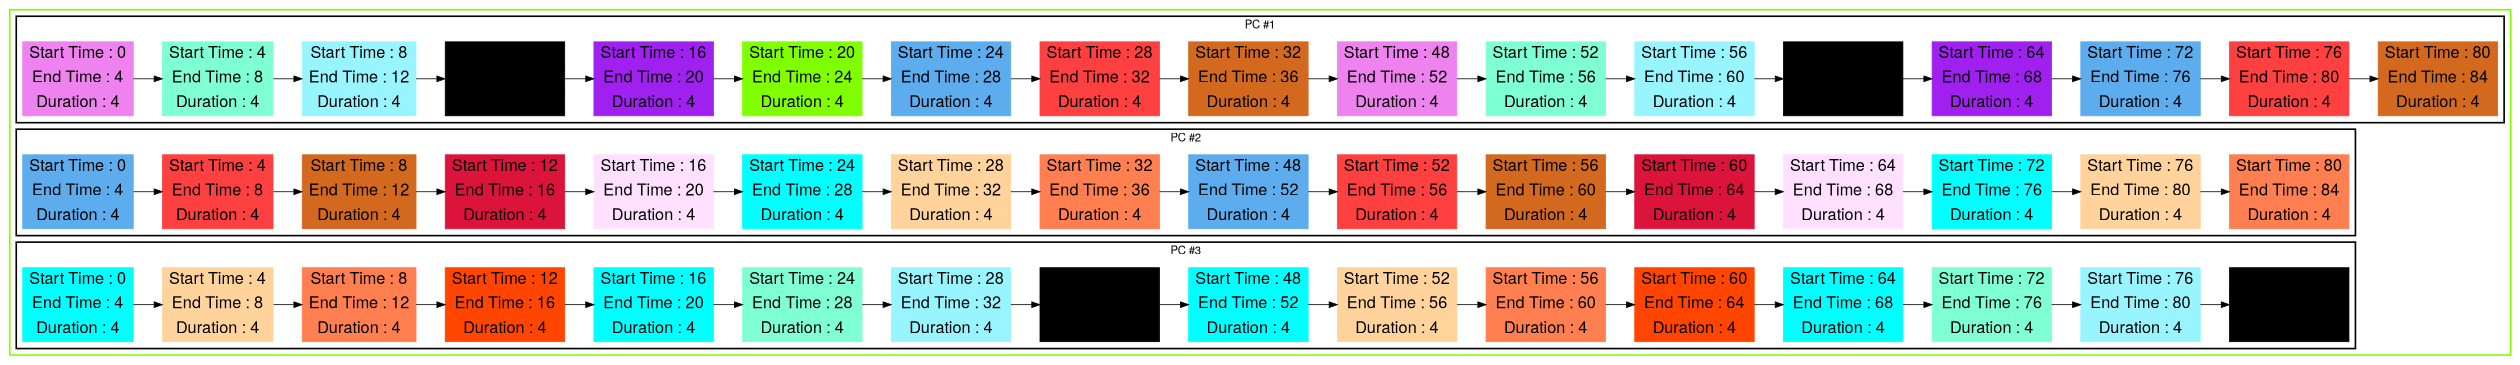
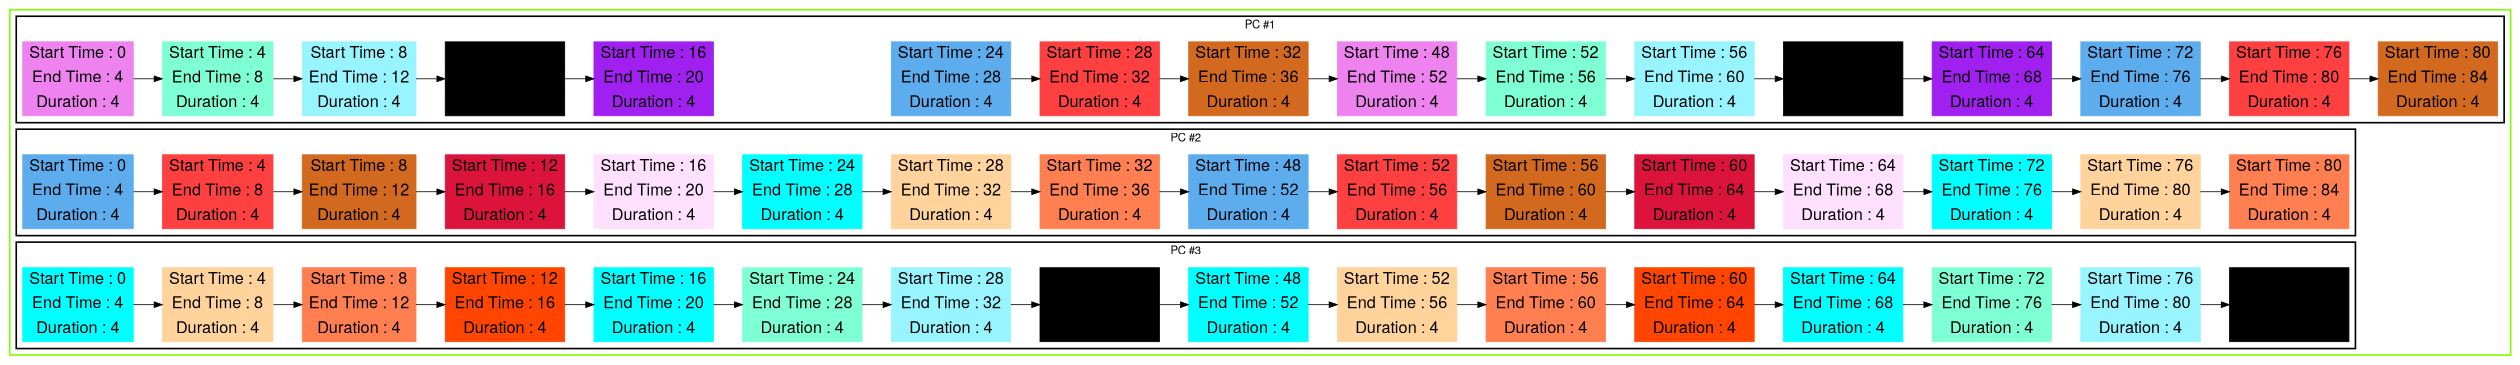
  digraph {
    fontname="Helvetica,Arial,sans-serif"
    rankdir=LR
    node [color=aquamarine fontname="Helvetica,Arial,sans-serif" fontsize=20 shape=record style=filled]
    edge [fontname="Helvetica,Arial,sans-serif"]
    n1 [color=violet label="Start Time : 0 | End Time : 4 | Duration : 4"]
    n2 [label="Start Time : 4 | End Time : 8 | Duration : 4"]
    n3 [color=cadetblue1 label="Start Time : 8 | End Time : 12 | Duration : 4"]
    n4 [color=cornflower label="Start Time : 12 | End Time : 16 | Duration : 4"]
    n5 [color=x11purple label="Start Time : 16 | End Time : 20 | Duration : 4"]
-   n6 [color=chartreuse label="Start Time : 20 | End Time : 24 | Duration : 4"]
    n7 [color=steelblue2 label="Start Time : 24 | End Time : 28 | Duration : 4"]
    n8 [color=brown1 label="Start Time : 28 | End Time : 32 | Duration : 4"]
    n9 [color=chocolate label="Start Time : 32 | End Time : 36 | Duration : 4"]
    n10 [color=violet label="Start Time : 48 | End Time : 52 | Duration : 4"]
    n11 [label="Start Time : 52 | End Time : 56 | Duration : 4"]
    n12 [color=cadetblue1 label="Start Time : 56 | End Time : 60 | Duration : 4"]
    n13 [color=cornflower label="Start Time : 60 | End Time : 64 | Duration : 4"]
    n14 [color=x11purple label="Start Time : 64 | End Time : 68 | Duration : 4"]
    n15 [color=steelblue2 label="Start Time : 72 | End Time : 76 | Duration : 4"]
    n16 [color=brown1 label="Start Time : 76 | End Time : 80 | Duration : 4"]
    n17 [color=chocolate label="Start Time : 80 | End Time : 84 | Duration : 4"]
    n18 [color=steelblue2 label="Start Time : 0 | End Time : 4 | Duration : 4"]
    n19 [color=brown1 label="Start Time : 4 | End Time : 8 | Duration : 4"]
    n20 [color=chocolate label="Start Time : 8 | End Time : 12 | Duration : 4"]
    n21 [color=crimson label="Start Time : 12 | End Time : 16 | Duration : 4"]
    n22 [color=thistle1 label="Start Time : 16 | End Time : 20 | Duration : 4"]
    n23 [color=aqua label="Start Time : 24 | End Time : 28 | Duration : 4"]
    n24 [color=burlywood1 label="Start Time : 28 | End Time : 32 | Duration : 4"]
    n25 [color=coral label="Start Time : 32 | End Time : 36 | Duration : 4"]
    n26 [color=steelblue2 label="Start Time : 48 | End Time : 52 | Duration : 4"]
    n27 [color=brown1 label="Start Time : 52 | End Time : 56 | Duration : 4"]
    n28 [color=chocolate label="Start Time : 56 | End Time : 60 | Duration : 4"]
    n29 [color=crimson label="Start Time : 60 | End Time : 64 | Duration : 4"]
    n30 [color=thistle1 label="Start Time : 64 | End Time : 68 | Duration : 4"]
    n31 [color=aqua label="Start Time : 72 | End Time : 76 | Duration : 4"]
    n32 [color=burlywood1 label="Start Time : 76 | End Time : 80 | Duration : 4"]
    n33 [color=coral label="Start Time : 80 | End Time : 84 | Duration : 4"]
    n34 [color=aqua label="Start Time : 0 | End Time : 4 | Duration : 4"]
    n35 [color=burlywood1 label="Start Time : 4 | End Time : 8 | Duration : 4"]
    n36 [color=coral label="Start Time : 8 | End Time : 12 | Duration : 4"]
    n37 [color=orangered1 label="Start Time : 12 | End Time : 16 | Duration : 4"]
    n38 [color=cyan label="Start Time : 16 | End Time : 20 | Duration : 4"]
    n39 [label="Start Time : 24 | End Time : 28 | Duration : 4"]
    n40 [color=cadetblue1 label="Start Time : 28 | End Time : 32 | Duration : 4"]
    n41 [color=cornflower label="Start Time : 32 | End Time : 36 | Duration : 4"]
    n42 [color=aqua label="Start Time : 48 | End Time : 52 | Duration : 4"]
    n43 [color=burlywood1 label="Start Time : 52 | End Time : 56 | Duration : 4"]
    n44 [color=coral label="Start Time : 56 | End Time : 60 | Duration : 4"]
    n45 [color=orangered1 label="Start Time : 60 | End Time : 64 | Duration : 4"]
    n46 [color=cyan label="Start Time : 64 | End Time : 68 | Duration : 4"]
    n47 [label="Start Time : 72 | End Time : 76 | Duration : 4"]
    n48 [color=cadetblue1 label="Start Time : 76 | End Time : 80 | Duration : 4"]
    n49 [color=cornflower label="Start Time : 80 | End Time : 84 | Duration : 4"]
    subgraph cluster_1 {
      color=chartreuse
      style=bold
      subgraph cluster_2 {
        color=black
        label="PC #1"
        style=bold
        n1
        n2
        n3
        n4
        n5
-       n6
        n7
        n8
        n9
        n10
        n11
        n12
        n13
        n14
        n15
        n16
        n17
      }
      subgraph cluster_3 {
        color=black
        label="PC #2"
        style=bold
        n18
        n19
        n20
        n21
        n22
        n23
        n24
        n25
        n26
        n27
        n28
        n29
        n30
        n31
        n32
        n33
      }
      subgraph cluster_4 {
        color=black
        label="PC #3"
        style=bold
        n34
        n35
        n36
        n37
        n38
        n39
        n40
        n41
        n42
        n43
        n44
        n45
        n46
        n47
        n48
        n49
      }
    }
    n1 -> n2
    n2 -> n3
    n3 -> n4
    n4 -> n5
-   n5 -> n6
-   n6 -> n7
    n7 -> n8
    n8 -> n9
    n9 -> n10
    n10 -> n11
    n11 -> n12
    n12 -> n13
    n13 -> n14
    n14 -> n15
    n15 -> n16
    n16 -> n17
    n18 -> n19
    n19 -> n20
    n20 -> n21
    n21 -> n22
    n22 -> n23
    n23 -> n24
    n24 -> n25
    n25 -> n26
    n26 -> n27
    n27 -> n28
    n28 -> n29
    n29 -> n30
    n30 -> n31
    n31 -> n32
    n32 -> n33
    n34 -> n35
    n35 -> n36
    n36 -> n37
    n37 -> n38
    n38 -> n39
    n39 -> n40
    n40 -> n41
    n41 -> n42
    n42 -> n43
    n43 -> n44
    n44 -> n45
    n45 -> n46
    n46 -> n47
    n47 -> n48
    n48 -> n49
  }
